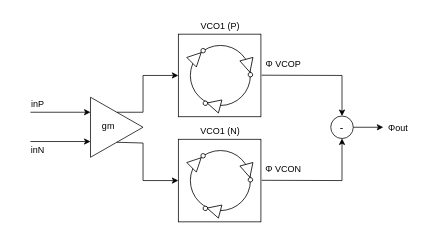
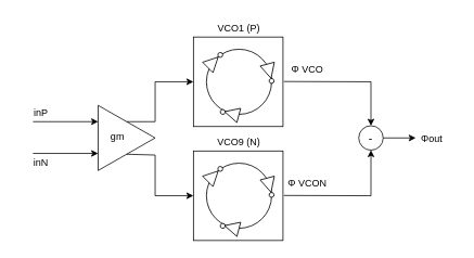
  <mxCell id="0" />
  <mxCell id="1" parent="0" />
  <mxCell id="2" value="" style="group;rotation=-135;" vertex="1" connectable="0" parent="1"><mxGeometry x="244" y="49.996" width="110" height="100.004" as="geometry" /></mxCell>
  <mxCell id="3" value="" style="rounded=0;whiteSpace=wrap;html=1;" vertex="1" parent="2"><mxGeometry x="-7" y="-5" width="110" height="110" as="geometry" /></mxCell>
  <mxCell id="4" value="" style="ellipse;whiteSpace=wrap;html=1;aspect=fixed;rotation=-135;" vertex="1" parent="2"><mxGeometry x="9" y="10" width="80" height="80" as="geometry" /></mxCell>
  <mxCell id="5" value="" style="group;rotation=-165;" vertex="1" connectable="0" parent="2"><mxGeometry x="25" y="79" width="24" height="18" as="geometry" /></mxCell>
  <mxCell id="6" value="" style="triangle;whiteSpace=wrap;html=1;rotation=-165;" vertex="1" parent="5"><mxGeometry x="6" y="1" width="18" height="18" as="geometry" /></mxCell>
  <mxCell id="7" value="" style="ellipse;whiteSpace=wrap;html=1;aspect=fixed;rotation=-165;" vertex="1" parent="5"><mxGeometry x="1" y="5" width="6" height="6" as="geometry" /></mxCell>
  <mxCell id="8" value="" style="triangle;whiteSpace=wrap;html=1;rotation=-45;" vertex="1" parent="2"><mxGeometry x="8" y="17" width="18" height="18" as="geometry" /></mxCell>
  <mxCell id="9" value="" style="ellipse;whiteSpace=wrap;html=1;aspect=fixed;rotation=-186;" vertex="1" parent="2"><mxGeometry x="23" y="14" width="6" height="6" as="geometry" /></mxCell>
  <mxCell id="10" value="" style="group;rotation=-285;" vertex="1" connectable="0" parent="2"><mxGeometry x="74" y="31" width="24" height="18" as="geometry" /></mxCell>
  <mxCell id="11" value="" style="triangle;whiteSpace=wrap;html=1;rotation=-285;" vertex="1" parent="10"><mxGeometry x="3" y="-3" width="18" height="18" as="geometry" /></mxCell>
  <mxCell id="12" value="" style="ellipse;whiteSpace=wrap;html=1;aspect=fixed;rotation=-285;" vertex="1" parent="10"><mxGeometry x="12" y="15" width="6" height="6" as="geometry" /></mxCell>
  <mxCell id="13" value="VCO1 (P)" style="text;html=1;align=center;verticalAlign=middle;whiteSpace=wrap;rounded=0;" vertex="1" parent="2"><mxGeometry x="19" y="-29.996" width="60" height="30" as="geometry" /></mxCell>
  <mxCell id="14" value="" style="endArrow=classic;html=1;rounded=0;entryX=0.5;entryY=0;entryDx=0;entryDy=0;" edge="1" parent="1" target="37"><mxGeometry width="50" height="50" relative="1" as="geometry"><mxPoint x="348" y="99.65" as="sourcePoint" /><mxPoint x="418" y="99.65" as="targetPoint" /><Array as="points"><mxPoint x="455" y="100" /></Array></mxGeometry></mxCell>
  <mxCell id="15" value="" style="rounded=0;whiteSpace=wrap;html=1;" vertex="1" parent="1"><mxGeometry x="237" y="184.996" width="110" height="110" as="geometry" /></mxCell>
  <mxCell id="16" value="" style="ellipse;whiteSpace=wrap;html=1;aspect=fixed;rotation=-135;" vertex="1" parent="1"><mxGeometry x="253" y="199.996" width="80" height="80" as="geometry" /></mxCell>
  <mxCell id="17" value="" style="group;rotation=-165;" vertex="1" connectable="0" parent="1"><mxGeometry x="269" y="268.996" width="24" height="18" as="geometry" /></mxCell>
  <mxCell id="18" value="" style="triangle;whiteSpace=wrap;html=1;rotation=-165;" vertex="1" parent="17"><mxGeometry x="6" y="1" width="18" height="18" as="geometry" /></mxCell>
  <mxCell id="19" value="" style="ellipse;whiteSpace=wrap;html=1;aspect=fixed;rotation=-165;" vertex="1" parent="17"><mxGeometry x="1" y="5" width="6" height="6" as="geometry" /></mxCell>
  <mxCell id="20" value="" style="triangle;whiteSpace=wrap;html=1;rotation=-45;" vertex="1" parent="1"><mxGeometry x="252" y="206.996" width="18" height="18" as="geometry" /></mxCell>
  <mxCell id="21" value="" style="ellipse;whiteSpace=wrap;html=1;aspect=fixed;rotation=-186;" vertex="1" parent="1"><mxGeometry x="267" y="203.996" width="6" height="6" as="geometry" /></mxCell>
  <mxCell id="22" value="" style="group;rotation=-285;" vertex="1" connectable="0" parent="1"><mxGeometry x="318" y="220.996" width="24" height="18" as="geometry" /></mxCell>
  <mxCell id="23" value="" style="triangle;whiteSpace=wrap;html=1;rotation=-285;" vertex="1" parent="22"><mxGeometry x="3" y="-3" width="18" height="18" as="geometry" /></mxCell>
  <mxCell id="24" value="" style="ellipse;whiteSpace=wrap;html=1;aspect=fixed;rotation=-285;" vertex="1" parent="22"><mxGeometry x="12" y="15" width="6" height="6" as="geometry" /></mxCell>
- <mxCell id="25" value="VCO1 (N)" style="text;html=1;align=center;verticalAlign=middle;whiteSpace=wrap;rounded=0;" vertex="1" parent="1"><mxGeometry x="263" y="160" width="60" height="30" as="geometry" /></mxCell>
+ <mxCell id="25" value="VCO9 (N)" style="text;html=1;align=center;verticalAlign=middle;whiteSpace=wrap;rounded=0;" vertex="1" parent="1"><mxGeometry x="263" y="160" width="60" height="30" as="geometry" /></mxCell>
  <mxCell id="26" value="" style="endArrow=classic;html=1;rounded=0;entryX=0.5;entryY=1;entryDx=0;entryDy=0;" edge="1" parent="1" target="37"><mxGeometry width="50" height="50" relative="1" as="geometry"><mxPoint x="348" y="239.65" as="sourcePoint" /><mxPoint x="418" y="239.65" as="targetPoint" /><Array as="points"><mxPoint x="455" y="240" /></Array></mxGeometry></mxCell>
  <mxCell id="27" value="" style="endArrow=classic;html=1;rounded=0;" edge="1" parent="1"><mxGeometry width="50" height="50" relative="1" as="geometry"><mxPoint x="40" y="149" as="sourcePoint" /><mxPoint x="120" y="149" as="targetPoint" /></mxGeometry></mxCell>
  <mxCell id="28" value="" style="endArrow=classic;html=1;rounded=0;" edge="1" parent="1"><mxGeometry width="50" height="50" relative="1" as="geometry"><mxPoint x="40" y="188" as="sourcePoint" /><mxPoint x="120" y="188" as="targetPoint" /></mxGeometry></mxCell>
  <mxCell id="29" value="" style="triangle;whiteSpace=wrap;html=1;" vertex="1" parent="1"><mxGeometry x="120" y="129" width="70" height="80" as="geometry" /></mxCell>
  <mxCell id="30" value="gm" style="text;html=1;align=center;verticalAlign=middle;whiteSpace=wrap;rounded=0;" vertex="1" parent="1"><mxGeometry x="114" y="153" width="60" height="30" as="geometry" /></mxCell>
  <mxCell id="31" value="" style="endArrow=classic;html=1;rounded=0;exitX=0.5;exitY=0;exitDx=0;exitDy=0;entryX=0;entryY=0.5;entryDx=0;entryDy=0;" edge="1" parent="1" source="29" target="3"><mxGeometry width="50" height="50" relative="1" as="geometry"><mxPoint x="380" y="320" as="sourcePoint" /><mxPoint x="430" y="270" as="targetPoint" /><Array as="points"><mxPoint x="190" y="149" /><mxPoint x="190" y="100" /></Array></mxGeometry></mxCell>
  <mxCell id="32" value="" style="endArrow=classic;html=1;rounded=0;exitX=0.5;exitY=1;exitDx=0;exitDy=0;entryX=0;entryY=0.5;entryDx=0;entryDy=0;" edge="1" parent="1" source="29" target="15"><mxGeometry width="50" height="50" relative="1" as="geometry"><mxPoint x="380" y="320" as="sourcePoint" /><mxPoint x="430" y="270" as="targetPoint" /><Array as="points"><mxPoint x="190" y="190" /><mxPoint x="190" y="240" /></Array></mxGeometry></mxCell>
  <mxCell id="33" value="inP" style="text;html=1;align=center;verticalAlign=middle;whiteSpace=wrap;rounded=0;" vertex="1" parent="1"><mxGeometry x="20" y="123" width="60" height="30" as="geometry" /></mxCell>
  <mxCell id="34" value="inN" style="text;html=1;align=center;verticalAlign=middle;whiteSpace=wrap;rounded=0;" vertex="1" parent="1"><mxGeometry x="20" y="185" width="60" height="30" as="geometry" /></mxCell>
- <mxCell id="35" value="Φ VCOP" style="text;html=1;align=center;verticalAlign=middle;whiteSpace=wrap;rounded=0;" vertex="1" parent="1"><mxGeometry x="347" y="70" width="60" height="30" as="geometry" /></mxCell>
+ <mxCell id="35" value="Φ VCO" style="text;html=1;align=center;verticalAlign=middle;whiteSpace=wrap;rounded=0;" vertex="1" parent="1"><mxGeometry x="347" y="70" width="60" height="30" as="geometry" /></mxCell>
  <mxCell id="36" value="Φ VCON" style="text;html=1;align=center;verticalAlign=middle;whiteSpace=wrap;rounded=0;" vertex="1" parent="1"><mxGeometry x="347" y="210" width="60" height="30" as="geometry" /></mxCell>
  <mxCell id="37" value="&lt;font style=&quot;font-size: 14px;&quot;&gt;-&lt;/font&gt;" style="ellipse;whiteSpace=wrap;html=1;aspect=fixed;" vertex="1" parent="1"><mxGeometry x="440" y="154" width="30" height="30" as="geometry" /></mxCell>
  <mxCell id="38" value="" style="endArrow=classic;html=1;rounded=0;exitX=1;exitY=0.5;exitDx=0;exitDy=0;" edge="1" parent="1" source="37"><mxGeometry width="50" height="50" relative="1" as="geometry"><mxPoint x="550" y="150" as="sourcePoint" /><mxPoint x="510" y="169" as="targetPoint" /></mxGeometry></mxCell>
  <mxCell id="39" value="Φout" style="text;html=1;align=center;verticalAlign=middle;whiteSpace=wrap;rounded=0;" vertex="1" parent="1"><mxGeometry x="500" y="155" width="60" height="30" as="geometry" /></mxCell>
